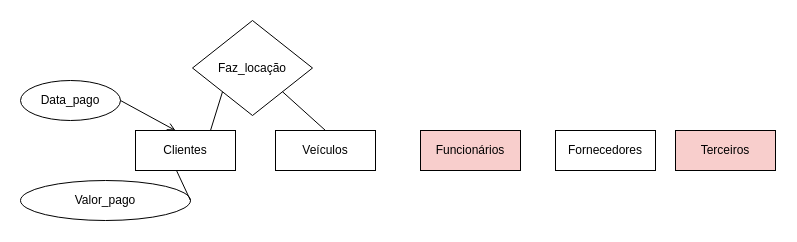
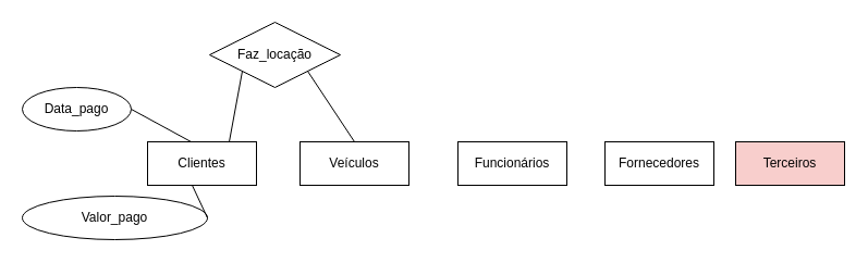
  <mxCell id="0" />
  <mxCell id="1" parent="0" />
  <mxCell id="2" value="Veículos" style="whiteSpace=wrap;html=1;align=center;" vertex="1" parent="1"><mxGeometry x="275" y="130" width="100" height="40" as="geometry" /></mxCell>
- <mxCell id="3" value="Funcionários" style="whiteSpace=wrap;html=1;align=center;fillColor=#f8cecc;" vertex="1" parent="1"><mxGeometry x="420" y="130" width="100" height="40" as="geometry" /></mxCell>
+ <mxCell id="3" value="Funcionários" style="whiteSpace=wrap;html=1;align=center;" vertex="1" parent="1"><mxGeometry x="420" y="130" width="100" height="40" as="geometry" /></mxCell>
  <mxCell id="4" value="&lt;div&gt;Fornecedores&lt;/div&gt;" style="whiteSpace=wrap;html=1;align=center;" vertex="1" parent="1"><mxGeometry x="555" y="130" width="100" height="40" as="geometry" /></mxCell>
  <mxCell id="5" value="Terceiros" style="whiteSpace=wrap;html=1;align=center;fillColor=#f8cecc;" vertex="1" parent="1"><mxGeometry x="675" y="130" width="100" height="40" as="geometry" /></mxCell>
  <mxCell id="6" value="Clientes" style="whiteSpace=wrap;html=1;align=center;" vertex="1" parent="1"><mxGeometry x="135" y="130" width="100" height="40" as="geometry" /></mxCell>
  <mxCell id="7" value="Data_pago" style="ellipse;whiteSpace=wrap;html=1;align=center;" vertex="1" parent="1"><mxGeometry x="20" y="80" width="100" height="40" as="geometry" /></mxCell>
  <mxCell id="8" value="Valor_pago" style="ellipse;whiteSpace=wrap;html=1;align=center;" vertex="1" parent="1"><mxGeometry x="20" y="180" width="170" height="40" as="geometry" /></mxCell>
- <mxCell id="9" value="" style="endArrow=open;html=1;rounded=0;entryX=0.4;entryY=0;entryDx=0;entryDy=0;entryPerimeter=0;exitX=1;exitY=0.5;exitDx=0;exitDy=0;" edge="1" parent="1" source="7" target="6"><mxGeometry relative="1" as="geometry"><mxPoint x="175" y="80" as="sourcePoint" /><mxPoint x="335" y="80" as="targetPoint" /></mxGeometry></mxCell>
+ <mxCell id="9" value="" style="endArrow=none;html=1;rounded=0;entryX=0.4;entryY=0;entryDx=0;entryDy=0;entryPerimeter=0;exitX=1;exitY=0.5;exitDx=0;exitDy=0;" edge="1" parent="1" source="7" target="6"><mxGeometry relative="1" as="geometry"><mxPoint x="175" y="80" as="sourcePoint" /><mxPoint x="335" y="80" as="targetPoint" /></mxGeometry></mxCell>
  <mxCell id="10" value="" style="endArrow=none;html=1;rounded=0;entryX=1;entryY=0.5;entryDx=0;entryDy=0;exitX=0.41;exitY=1;exitDx=0;exitDy=0;exitPerimeter=0;" edge="1" parent="1" source="6" target="8"><mxGeometry relative="1" as="geometry"><mxPoint x="184.5" y="170" as="sourcePoint" /><mxPoint x="184.5" y="220" as="targetPoint" /></mxGeometry></mxCell>
- <mxCell id="11" value="Faz_locação" style="shape=rhombus;perimeter=rhombusPerimeter;whiteSpace=wrap;html=1;align=center;" vertex="1" parent="1"><mxGeometry x="192" y="20" width="120" height="95" as="geometry" /></mxCell>
+ <mxCell id="11" value="Faz_locação" style="shape=rhombus;perimeter=rhombusPerimeter;whiteSpace=wrap;html=1;align=center;" vertex="1" parent="1"><mxGeometry x="192" y="20" width="120" height="60" as="geometry" /></mxCell>
  <mxCell id="12" value="" style="endArrow=none;html=1;rounded=0;entryX=0.5;entryY=0;entryDx=0;entryDy=0;exitX=1;exitY=1;exitDx=0;exitDy=0;" edge="1" parent="1" source="11" target="2"><mxGeometry relative="1" as="geometry"><mxPoint x="275" y="70" as="sourcePoint" /><mxPoint x="330" y="100" as="targetPoint" /></mxGeometry></mxCell>
  <mxCell id="13" value="" style="endArrow=none;html=1;rounded=0;entryX=0.75;entryY=0;entryDx=0;entryDy=0;exitX=0;exitY=1;exitDx=0;exitDy=0;" edge="1" parent="1" source="11" target="6"><mxGeometry relative="1" as="geometry"><mxPoint x="212" y="80" as="sourcePoint" /><mxPoint x="255" y="145" as="targetPoint" /></mxGeometry></mxCell>
